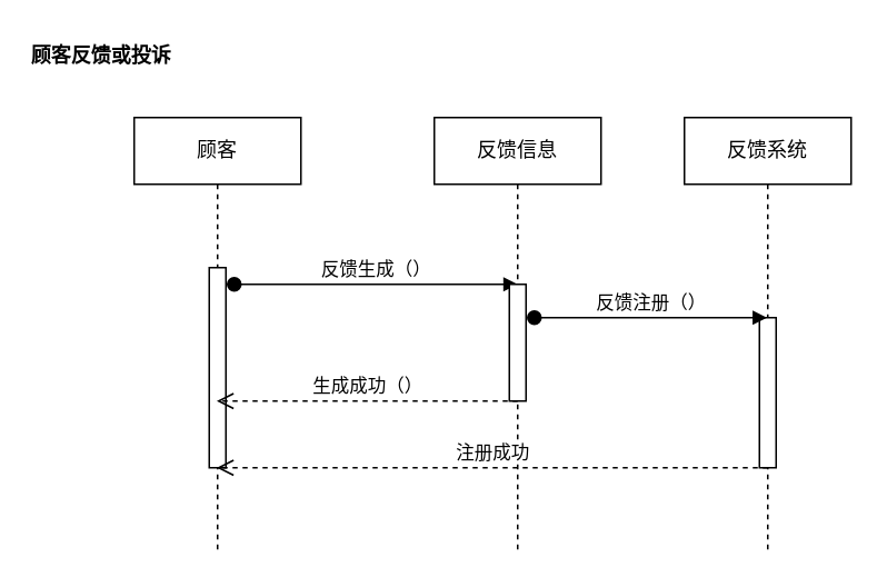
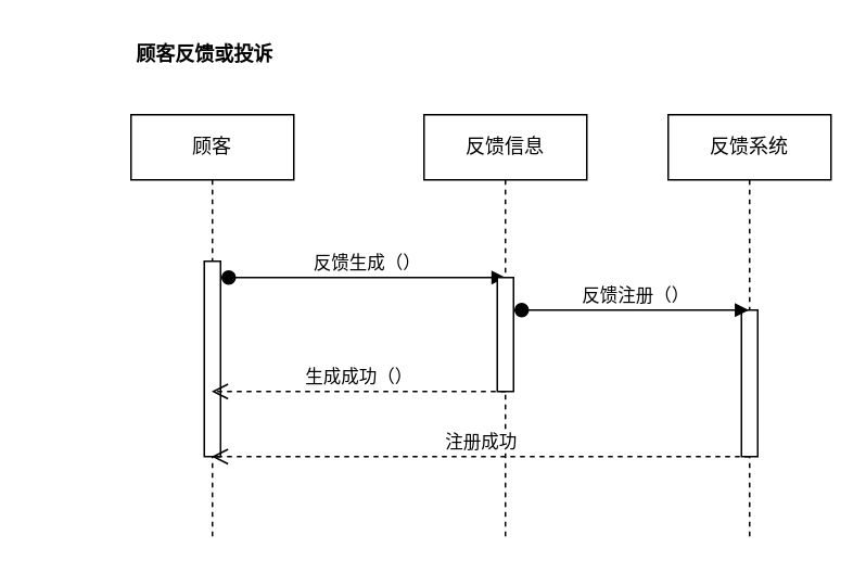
  <mxCell id="0" />
  <mxCell id="1" parent="0" />
  <mxCell id="2" value="顾客" style="shape=umlLifeline;perimeter=lifelinePerimeter;whiteSpace=wrap;html=1;container=1;dropTarget=0;collapsible=0;recursiveResize=0;outlineConnect=0;portConstraint=eastwest;newEdgeStyle={&quot;curved&quot;:0,&quot;rounded&quot;:0};" vertex="1" parent="1"><mxGeometry x="80" y="70" width="100" height="260" as="geometry" /></mxCell>
  <mxCell id="3" value="" style="html=1;points=[[0,0,0,0,5],[0,1,0,0,-5],[1,0,0,0,5],[1,1,0,0,-5]];perimeter=orthogonalPerimeter;outlineConnect=0;targetShapes=umlLifeline;portConstraint=eastwest;newEdgeStyle={&quot;curved&quot;:0,&quot;rounded&quot;:0};" vertex="1" parent="2"><mxGeometry x="45" y="90" width="10" height="120" as="geometry" /></mxCell>
- <mxCell id="4" value="顾客反馈或投诉" style="text;align=center;fontStyle=1;verticalAlign=middle;spacingLeft=3;spacingRight=3;strokeColor=none;rotatable=0;points=[[0,0.5],[1,0.5]];portConstraint=eastwest;html=1;" vertex="1" parent="1"><mxGeometry x="20" y="20" width="80" height="26" as="geometry" /></mxCell>
+ <mxCell id="4" value="顾客反馈或投诉" style="text;align=center;fontStyle=1;verticalAlign=middle;spacingLeft=3;spacingRight=3;strokeColor=none;rotatable=0;points=[[0,0.5],[1,0.5]];portConstraint=eastwest;html=1;" vertex="1" parent="1"><mxGeometry x="85" y="20" width="80" height="26" as="geometry" /></mxCell>
  <mxCell id="5" value="反馈生成（）" style="html=1;verticalAlign=bottom;startArrow=oval;startFill=1;endArrow=block;startSize=8;curved=0;rounded=0;" edge="1" parent="1"><mxGeometry width="60" relative="1" as="geometry"><mxPoint x="140" y="170" as="sourcePoint" /><mxPoint x="310" y="170" as="targetPoint" /></mxGeometry></mxCell>
  <mxCell id="6" value="反馈信息" style="shape=umlLifeline;perimeter=lifelinePerimeter;whiteSpace=wrap;html=1;container=1;dropTarget=0;collapsible=0;recursiveResize=0;outlineConnect=0;portConstraint=eastwest;newEdgeStyle={&quot;curved&quot;:0,&quot;rounded&quot;:0};" vertex="1" parent="1"><mxGeometry x="260" y="70" width="100" height="260" as="geometry" /></mxCell>
  <mxCell id="7" value="" style="html=1;points=[[0,0,0,0,5],[0,1,0,0,-5],[1,0,0,0,5],[1,1,0,0,-5]];perimeter=orthogonalPerimeter;outlineConnect=0;targetShapes=umlLifeline;portConstraint=eastwest;newEdgeStyle={&quot;curved&quot;:0,&quot;rounded&quot;:0};" vertex="1" parent="6"><mxGeometry x="45" y="100" width="10" height="70" as="geometry" /></mxCell>
  <mxCell id="8" value="生成成功（）" style="html=1;verticalAlign=bottom;endArrow=open;dashed=1;endSize=8;curved=0;rounded=0;" edge="1" parent="1" target="2"><mxGeometry relative="1" as="geometry"><mxPoint x="310" y="240" as="sourcePoint" /><mxPoint x="230" y="240" as="targetPoint" /></mxGeometry></mxCell>
  <mxCell id="9" value="反馈系统" style="shape=umlLifeline;perimeter=lifelinePerimeter;whiteSpace=wrap;html=1;container=1;dropTarget=0;collapsible=0;recursiveResize=0;outlineConnect=0;portConstraint=eastwest;newEdgeStyle={&quot;curved&quot;:0,&quot;rounded&quot;:0};" vertex="1" parent="1"><mxGeometry x="410" y="70" width="100" height="260" as="geometry" /></mxCell>
  <mxCell id="10" value="" style="html=1;points=[[0,0,0,0,5],[0,1,0,0,-5],[1,0,0,0,5],[1,1,0,0,-5]];perimeter=orthogonalPerimeter;outlineConnect=0;targetShapes=umlLifeline;portConstraint=eastwest;newEdgeStyle={&quot;curved&quot;:0,&quot;rounded&quot;:0};" vertex="1" parent="9"><mxGeometry x="45" y="120" width="10" height="90" as="geometry" /></mxCell>
  <mxCell id="11" value="反馈注册（）" style="html=1;verticalAlign=bottom;startArrow=oval;startFill=1;endArrow=block;startSize=8;curved=0;rounded=0;" edge="1" parent="1" target="9"><mxGeometry width="60" relative="1" as="geometry"><mxPoint x="320" y="190" as="sourcePoint" /><mxPoint x="380" y="190" as="targetPoint" /></mxGeometry></mxCell>
  <mxCell id="12" value="注册成功" style="html=1;verticalAlign=bottom;endArrow=open;dashed=1;endSize=8;curved=0;rounded=0;" edge="1" parent="1" target="2"><mxGeometry relative="1" as="geometry"><mxPoint x="460" y="280" as="sourcePoint" /><mxPoint x="380" y="280" as="targetPoint" /></mxGeometry></mxCell>
